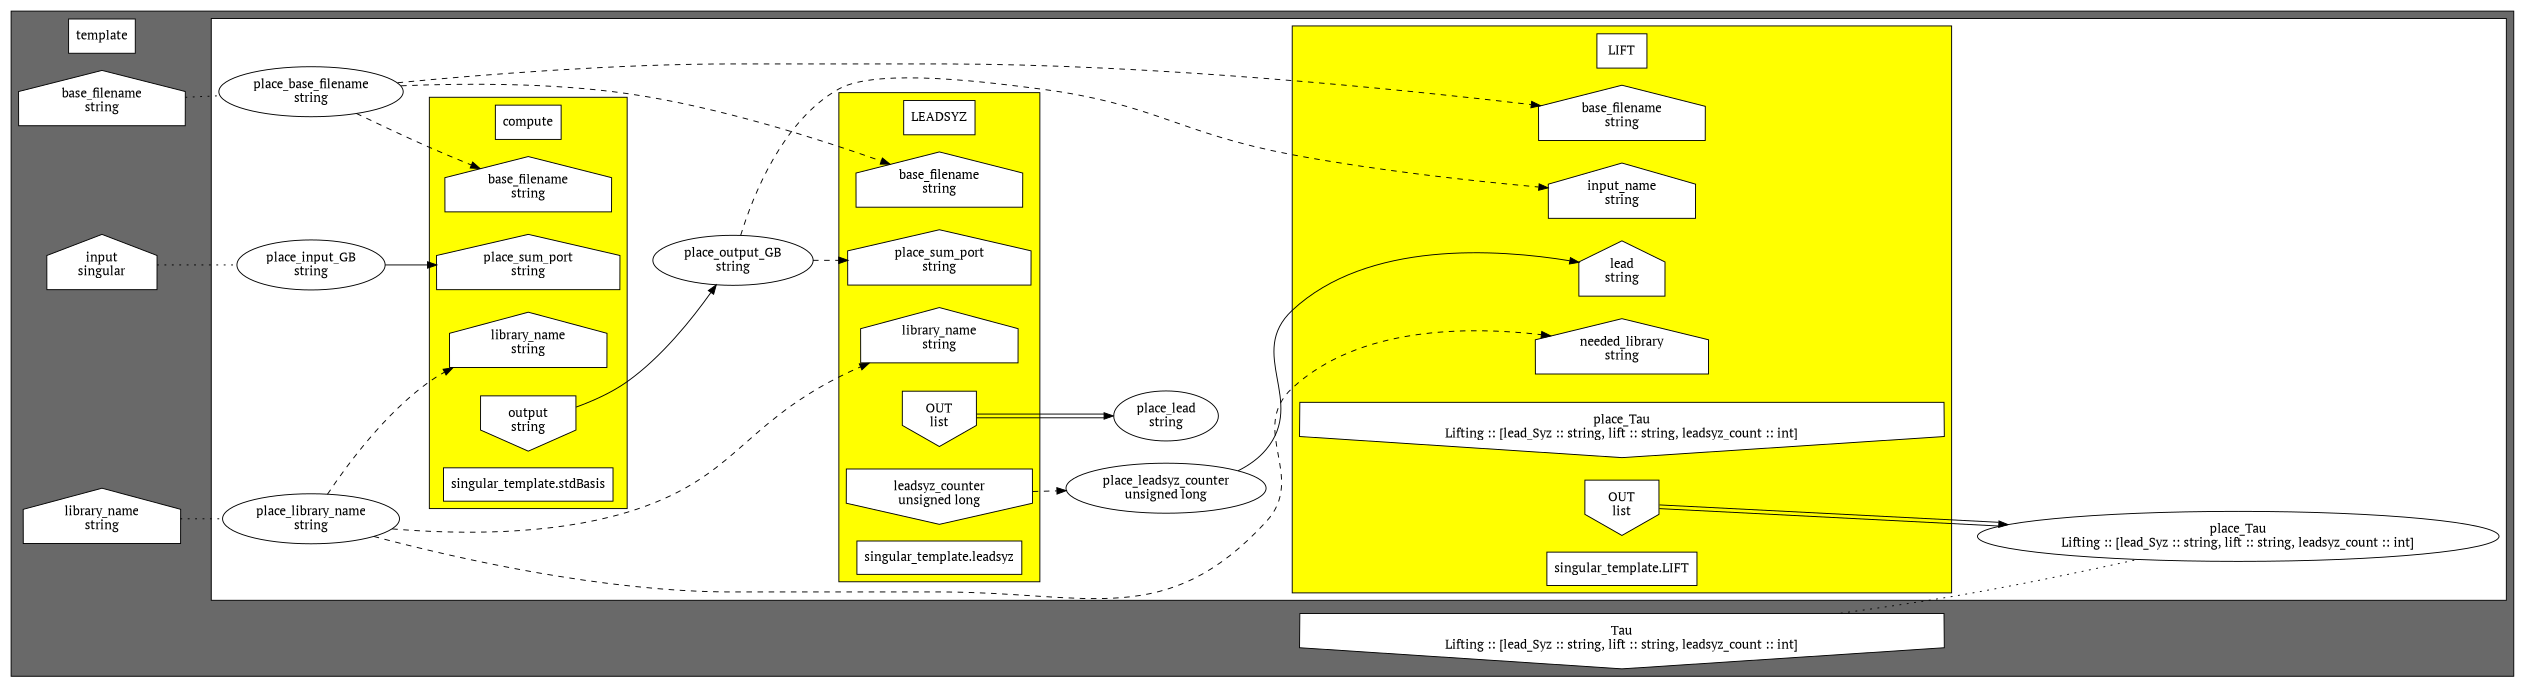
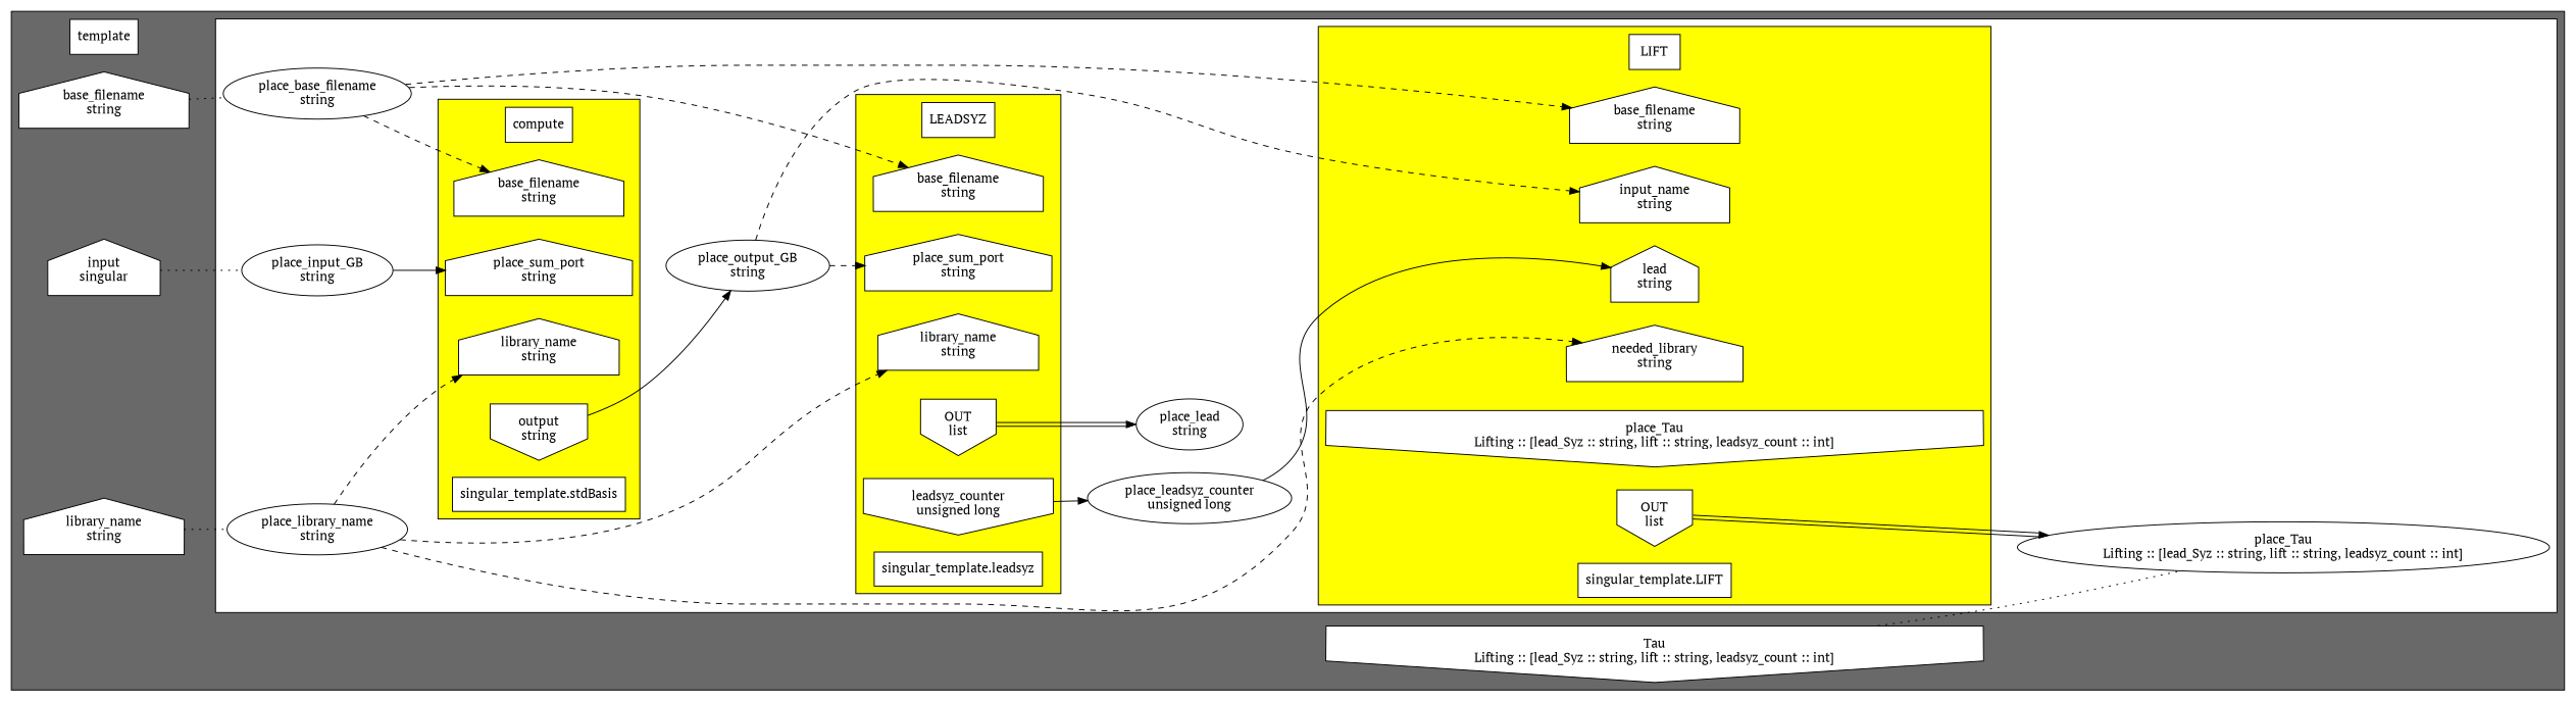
  digraph {
    compound=true
    fontname="PT Serif"
    rankdir=LR
    node [fillcolor=white fontname="PT Serif" shape=house style=filled]
    edge [fontname="PT Serif" style=dashed]
    n1 [label=LIFT shape=record]
    n2 [label="needed_library\nstring"]
    n3 [label="base_filename\nstring"]
    n4 [label="lead\nstring"]
    n5 [label="input_name\nstring"]
    n6 [label="place_Tau\nLifting :: [lead_Syz :: string, lift :: string, leadsyz_count :: int]" shape=invhouse]
    n7 [label="OUT\nlist" shape=invhouse]
    n8 [label="singular_template.LIFT" shape=box]
    n9 [label=LEADSYZ shape=record]
    n10 [label="library_name\nstring"]
    n11 [label="base_filename\nstring"]
    n12 [label="place_sum_port\nstring"]
    n13 [label="OUT\nlist" shape=invhouse]
    n14 [label="leadsyz_counter\nunsigned long" shape=invhouse]
    n15 [label="singular_template.leadsyz" shape=box]
    n16 [label=compute shape=record]
    n17 [label="library_name\nstring"]
    n18 [label="base_filename\nstring"]
    n19 [label="place_sum_port\nstring"]
    n20 [label="output\nstring" shape=invhouse]
    n21 [label="singular_template.stdBasis" shape=box]
    n22 [label="place_input_GB\nstring" shape=ellipse]
    n23 [label="place_base_filename\nstring" shape=ellipse]
    n24 [label="place_lead\nstring" shape=ellipse]
    n25 [label="place_library_name\nstring" shape=ellipse]
    n26 [label="place_leadsyz_counter\nunsigned long" shape=ellipse]
    n27 [label="place_output_GB\nstring" shape=ellipse]
    n28 [label="place_Tau\nLifting :: [lead_Syz :: string, lift :: string, leadsyz_count :: int]" shape=ellipse]
    n29 [label=template shape=record]
    n30 [label="base_filename\nstring"]
    n31 [label="library_name\nstring"]
    n32 [label="input\nsingular"]
    n33 [label="Tau\nLifting :: [lead_Syz :: string, lift :: string, leadsyz_count :: int]" shape=invhouse]
    subgraph cluster_1 {
      bgcolor=dimgray
      n29
      n30
      n31
      n32
      n33
      subgraph cluster_2 {
        bgcolor=white
        n22
        n23
        n24
        n25
        n26
        n27
        n28
        subgraph cluster_3 {
          bgcolor=yellow
          n1
          n2
          n3
          n4
          n5
          n6
          n7
          n8
        }
        subgraph cluster_4 {
          bgcolor=yellow
          n9
          n10
          n11
          n12
          n13
          n14
          n15
        }
        subgraph cluster_5 {
          bgcolor=yellow
          n16
          n17
          n18
          n19
          n20
          n21
        }
      }
    }
    n7 -> n28 [color="black:invis:black" style=""]
    n13 -> n24 [color="black:invis:black" style=""]
-   n14 -> n26
+   n14 -> n26 [style=""]
    n20 -> n27 [style=""]
    n22 -> n19 [style=""]
    n23 -> n3
    n23 -> n11
    n23 -> n18
    n25 -> n2
    n25 -> n10
    n25 -> n17
    n26 -> n4 [style=""]
    n27 -> n5
    n27 -> n12
    n30 -> n23 [dir=none style=dotted]
    n31 -> n25 [dir=none style=dotted]
    n32 -> n22 [dir=none style=dotted]
    n33 -> n28 [dir=none style=dotted]
  }
